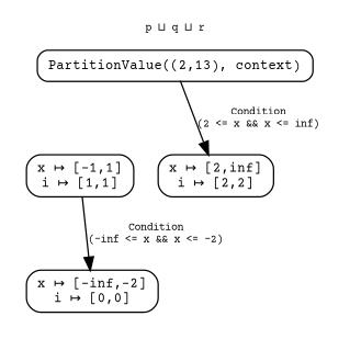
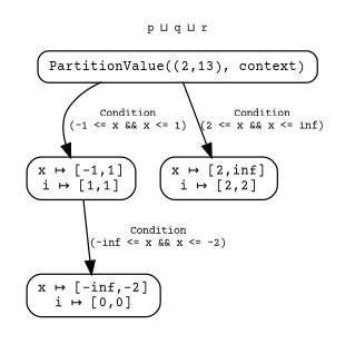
  digraph {
    color=white
    fontname="Courier Prime"
    fontsize=8.0
    node [fontname="Courier Prime" fontsize=10.0 shape=record style=rounded]
    edge [fontname="Courier Prime" fontsize=8.0]
    n1 [height=0.3 label="PartitionValue((2,13), context)"]
    n2 [height=0.3 label="x ↦ [-inf,-2]\ni ↦ [0,0]"]
    n3 [height=0.3 label="x ↦ [-1,1]\ni ↦ [1,1]"]
    n4 [height=0.3 label="x ↦ [2,inf]\ni ↦ [2,2]"]
    subgraph cluster_1 {
      label="p ⊔ q ⊔ r"
      n1
      n2
      n3
      n4
    }
+   n1 -> n3 [label="Condition\n(-1 \<= x && x \<= 1)"]
    n1 -> n4 [label="Condition\n(2 <= x && x <= inf)"]
    n3 -> n2 [label="Condition\n(-inf <= x && x <= -2)"]
  }
